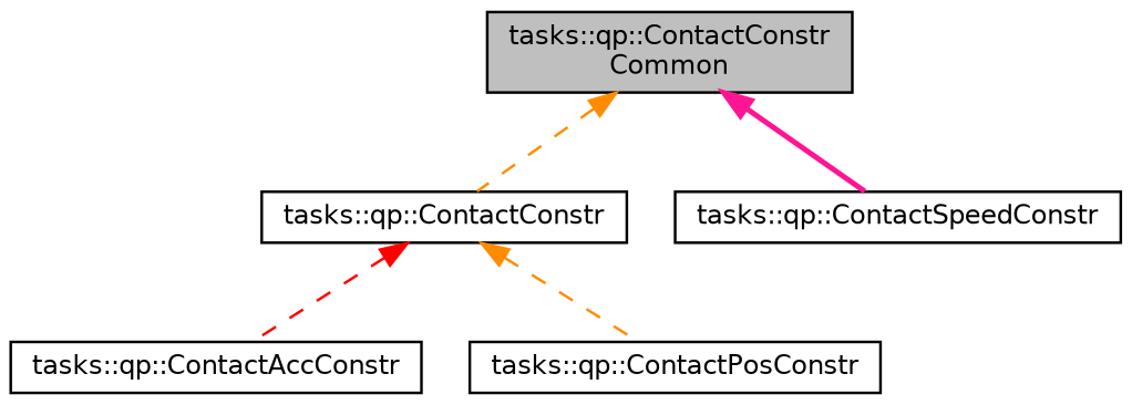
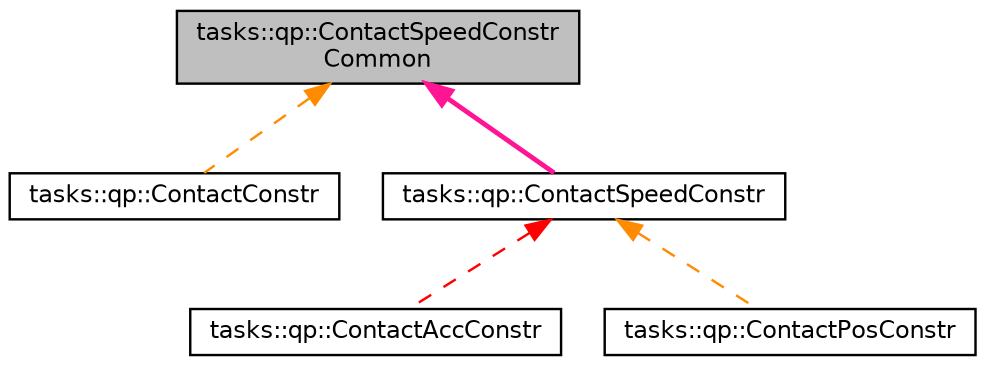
  digraph {
    rankdir=TB
    node [color=black fillcolor=white fontname=Helvetica fontsize=10 shape=record style=filled]
    edge [color=darkorange dir=back fontname=Helvetica fontsize=10 labelfontname=Helvetica labelfontsize=10 style=dashed]
-   n1 [fillcolor=grey75 fontcolor=black height=0.2 label="tasks::qp::ContactConstr\lCommon" width=0.4]
+   n1 [fillcolor=grey75 fontcolor=black height=0.2 label="tasks::qp::ContactSpeedConstr\lCommon" width=0.4]
    n2 [height=0.2 label="tasks::qp::ContactConstr" width=0.4]
    n3 [height=0.2 label="tasks::qp::ContactSpeedConstr" width=0.4]
    n4 [height=0.2 label="tasks::qp::ContactAccConstr" width=0.4]
    n5 [height=0.2 label="tasks::qp::ContactPosConstr" width=0.4]
    n1 -> n2
    n1 -> n3 [color=deeppink style=bold]
-   n2 -> n4 [color=red]
-   n2 -> n5
+   n3 -> n4 [color=red]
+   n3 -> n5
  }
